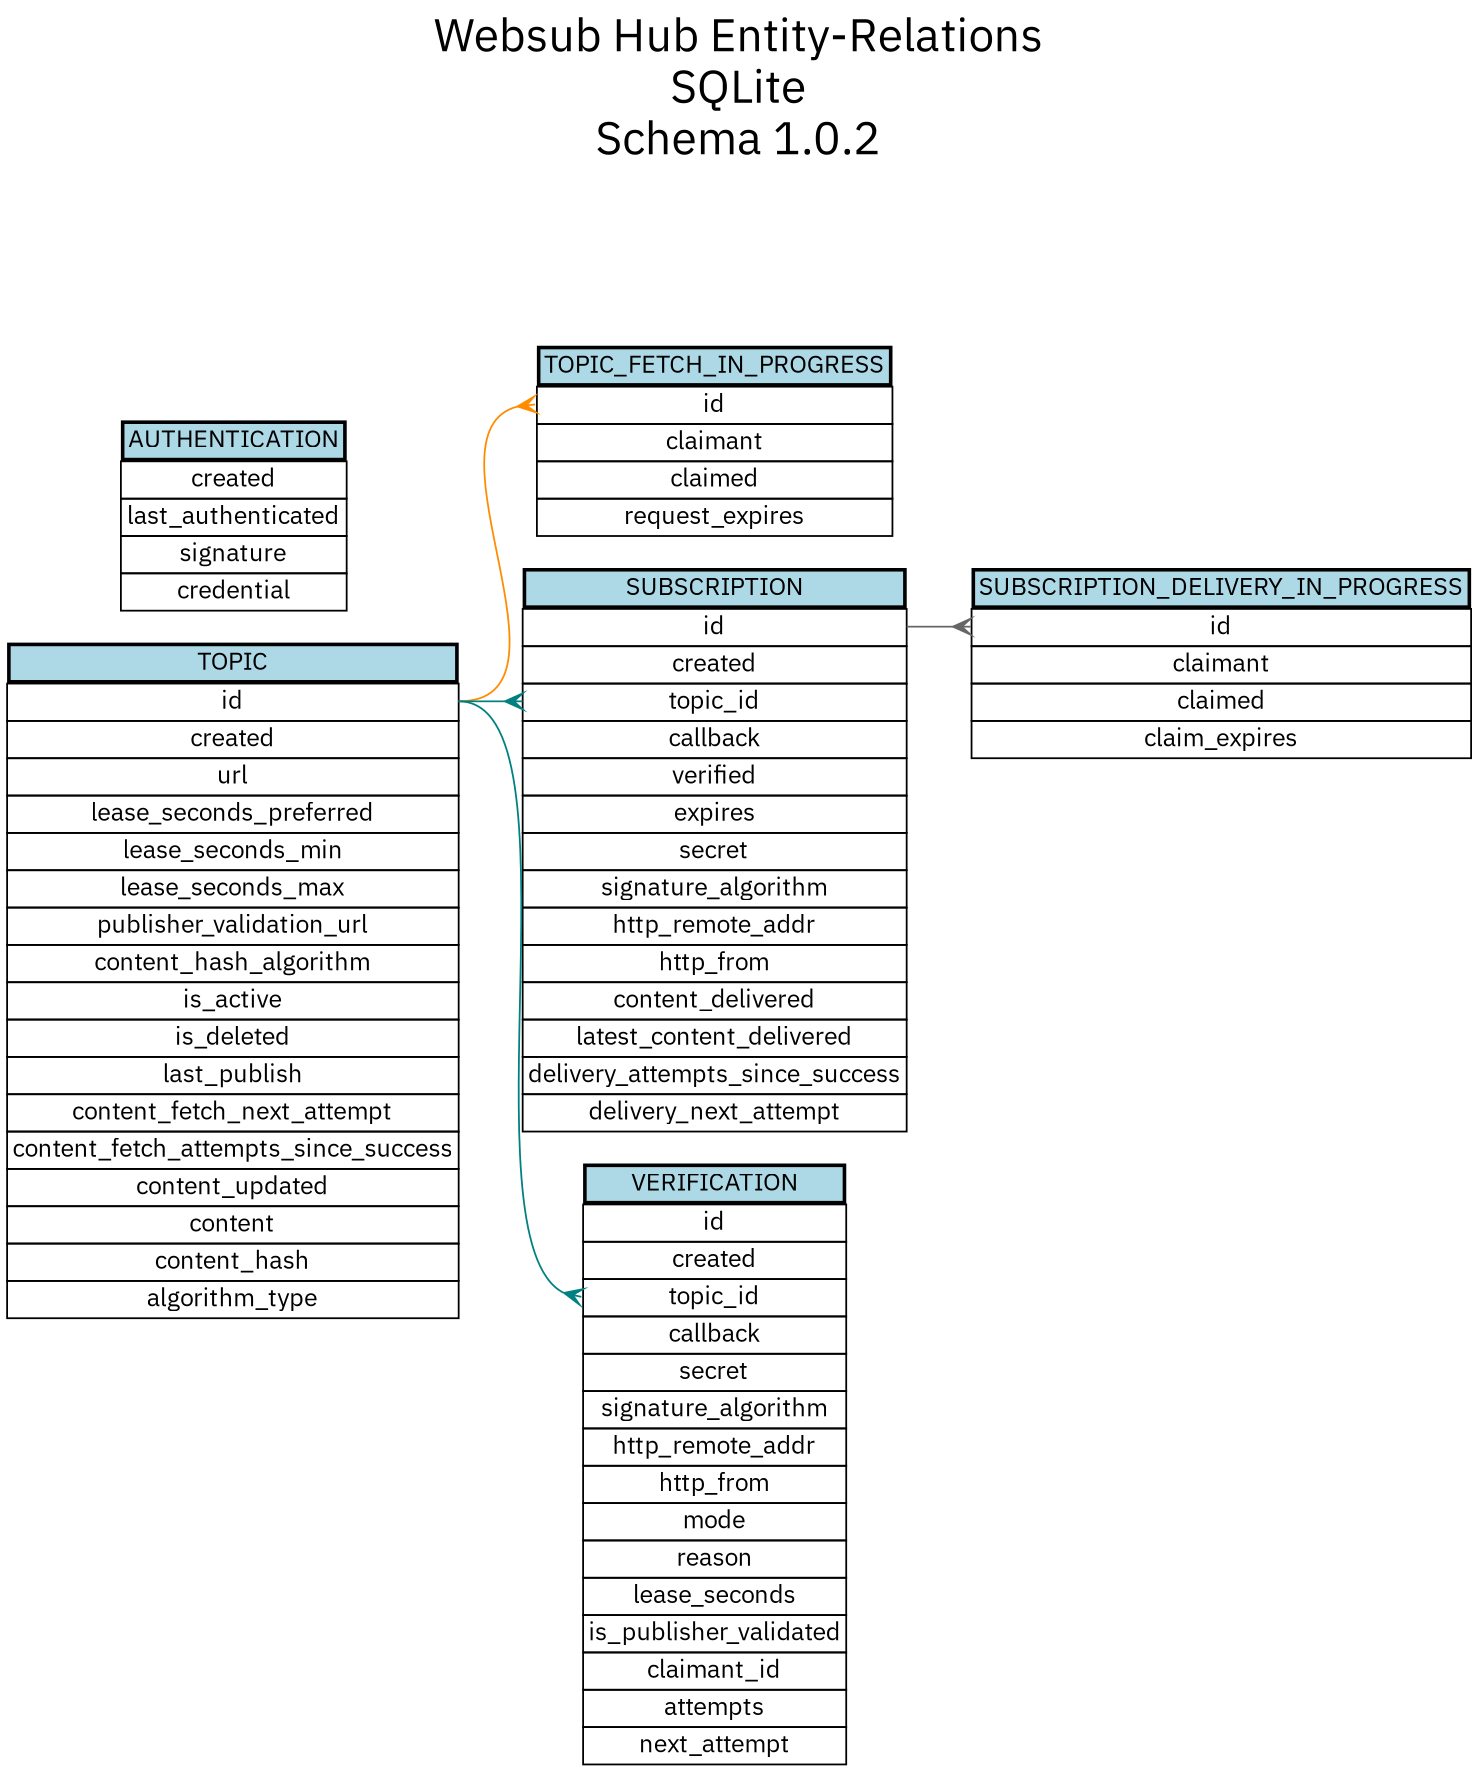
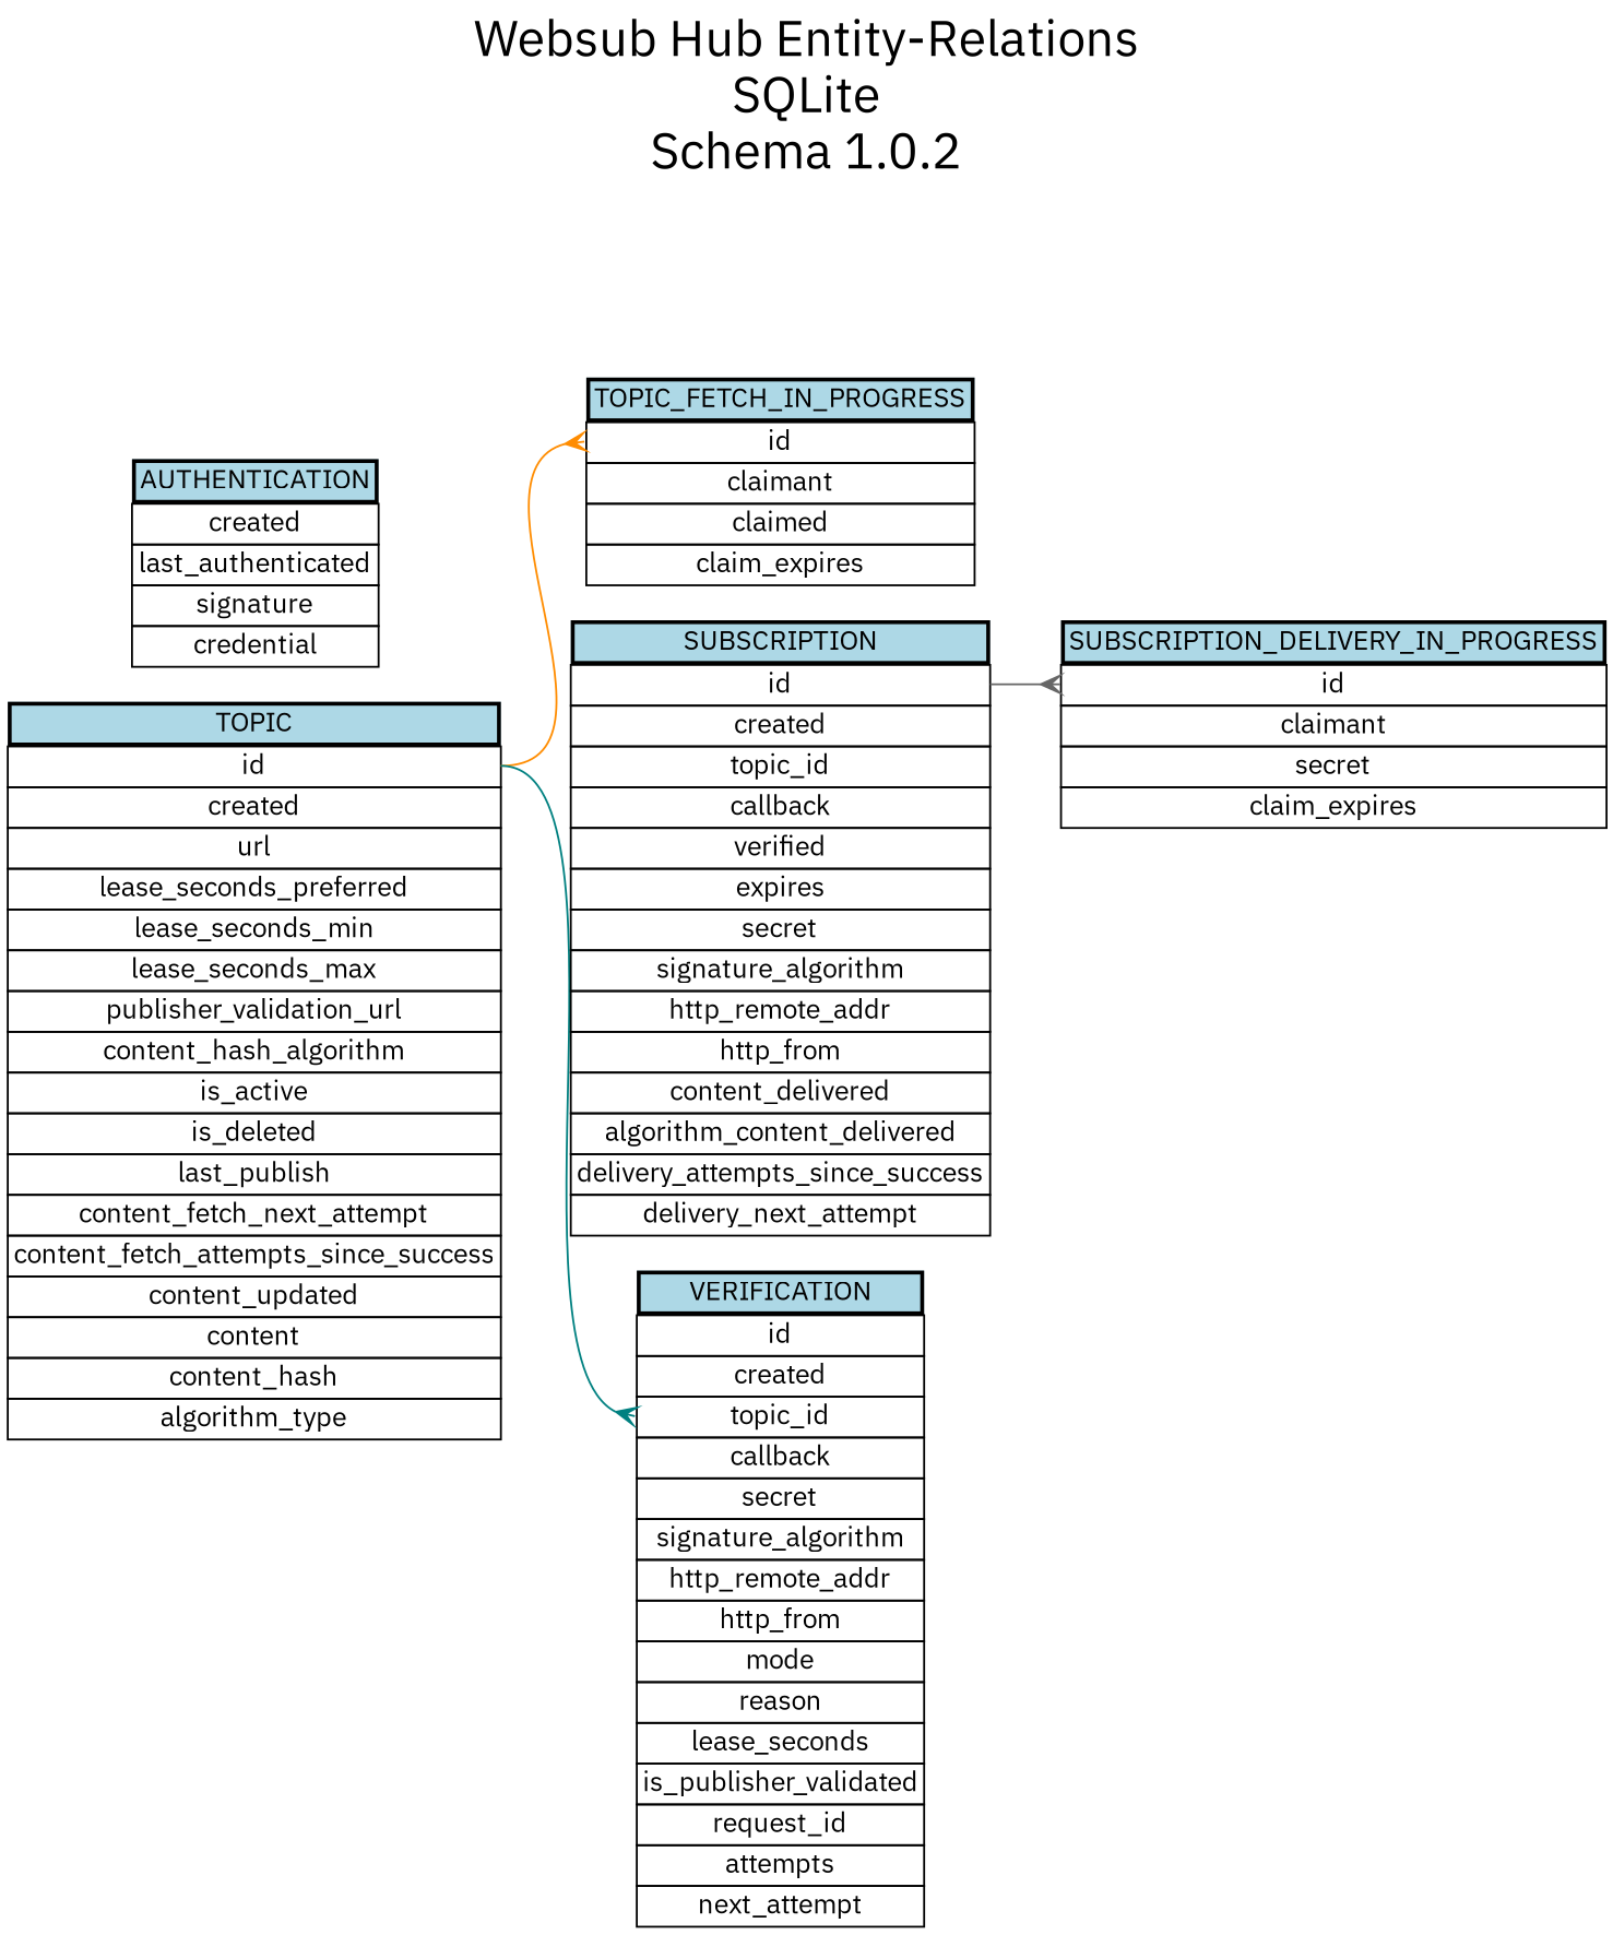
  digraph {
    fontname="IBM Plex Sans"
    fontsize=26
    label="Websub Hub Entity-Relations\nSQLite\nSchema 1.0.2"
    labelloc=t
    rankdir=LR
    splines=true
    node [fontname="IBM Plex Sans" shape=plain]
    edge [arrowhead=crow color=teal fontname="IBM Plex Sans" headport=fk_id tailport=pk_id]
    n1 [label=< 	<table cellspacing="0" cellborder="1" border="0"> 		<tr><td border="2" bgcolor="lightblue">TOPIC</td></tr> 		<tr><td port="pk_id">id</td></tr> 		<tr><td port="">created</td></tr> 		<tr><td port="">url</td></tr> 		<tr><td port="">lease_seconds_preferred</td></tr> 		<tr><td port="">lease_seconds_min</td></tr> 		<tr><td port="">lease_seconds_max</td></tr> 		<tr><td port="">publisher_validation_url</td></tr> 		<tr><td port="">content_hash_algorithm</td></tr> 		<tr><td port="">is_active</td></tr> 		<tr><td port="">is_deleted</td></tr> 		<tr><td port="">last_publish</td></tr> 		<tr><td port="">content_fetch_next_attempt</td></tr> 		<tr><td port="">content_fetch_attempts_since_success</td></tr> 		<tr><td port="">content_updated</td></tr> 		<tr><td port="">content</td></tr> 		<tr><td port="">content_hash</td></tr> 		<tr><td port="">algorithm_type</td></tr> 	</table> 	>]
-   n2 [label=< 	<table cellspacing="0" cellborder="1" border="0"> 		<tr><td border="2" bgcolor="lightblue">TOPIC_FETCH_IN_PROGRESS</td></tr> 		<tr><td port="fk_id">id</td></tr> 		<tr><td port="">claimant</td></tr> 		<tr><td port="">claimed</td></tr> 		<tr><td port="">request_expires</td></tr> 	</table> 	>]
-   n3 [label=< 	<table cellspacing="0" cellborder="1" border="0"> 		<tr><td border="2" bgcolor="lightblue">SUBSCRIPTION</td></tr> 		<tr><td port="pk_id">id</td></tr> 		<tr><td port="">created</td></tr> 		<tr><td port="fk_topic_id">topic_id</td></tr> 		<tr><td port="">callback</td></tr> 		<tr><td port="">verified</td></tr> 		<tr><td port="">expires</td></tr> 		<tr><td port="">secret</td></tr> 		<tr><td port="">signature_algorithm</td></tr> 		<tr><td port="">http_remote_addr</td></tr> 		<tr><td port="">http_from</td></tr> 		<tr><td port="">content_delivered</td></tr> 		<tr><td port="">latest_content_delivered</td></tr> 		<tr><td port="">delivery_attempts_since_success</td></tr> 		<tr><td port="">delivery_next_attempt</td></tr> 	</table> 	>]
-   n4 [label=< 	<table cellspacing="0" cellborder="1" border="0"> 		<tr><td border="2" bgcolor="lightblue">VERIFICATION</td></tr> 		<tr><td port="pk_id">id</td></tr> 		<tr><td port="">created</td></tr> 		<tr><td port="fk_topic_id">topic_id</td></tr> 		<tr><td port="">callback</td></tr> 		<tr><td port="">secret</td></tr> 		<tr><td port="">signature_algorithm</td></tr> 		<tr><td port="">http_remote_addr</td></tr> 		<tr><td port="">http_from</td></tr> 		<tr><td port="">mode</td></tr> 		<tr><td port="">reason</td></tr> 		<tr><td port="">lease_seconds</td></tr> 		<tr><td port="">is_publisher_validated</td></tr> 		<tr><td port="">claimant_id</td></tr> 		<tr><td port="">attempts</td></tr> 		<tr><td port="">next_attempt</td></tr> 	</table> 	>]
-   n5 [label=< 	<table cellspacing="0" cellborder="1" border="0"> 		<tr><td border="2" bgcolor="lightblue">SUBSCRIPTION_DELIVERY_IN_PROGRESS</td></tr> 		<tr><td port="fk_id">id</td></tr> 		<tr><td port="">claimant</td></tr> 		<tr><td port="">claimed</td></tr> 		<tr><td port="">claim_expires</td></tr> 	</table> 	>]
+   n2 [label=< 	<table cellspacing="0" cellborder="1" border="0"> 		<tr><td border="2" bgcolor="lightblue">TOPIC_FETCH_IN_PROGRESS</td></tr> 		<tr><td port="fk_id">id</td></tr> 		<tr><td port="">claimant</td></tr> 		<tr><td port="">claimed</td></tr> 		<tr><td port="">claim_expires</td></tr> 	</table> 	>]
+   n3 [label=< 	<table cellspacing="0" cellborder="1" border="0"> 		<tr><td border="2" bgcolor="lightblue">SUBSCRIPTION</td></tr> 		<tr><td port="pk_id">id</td></tr> 		<tr><td port="">created</td></tr> 		<tr><td port="fk_topic_id">topic_id</td></tr> 		<tr><td port="">callback</td></tr> 		<tr><td port="">verified</td></tr> 		<tr><td port="">expires</td></tr> 		<tr><td port="">secret</td></tr> 		<tr><td port="">signature_algorithm</td></tr> 		<tr><td port="">http_remote_addr</td></tr> 		<tr><td port="">http_from</td></tr> 		<tr><td port="">content_delivered</td></tr> 		<tr><td port="">algorithm_content_delivered</td></tr> 		<tr><td port="">delivery_attempts_since_success</td></tr> 		<tr><td port="">delivery_next_attempt</td></tr> 	</table> 	>]
+   n4 [label=< 	<table cellspacing="0" cellborder="1" border="0"> 		<tr><td border="2" bgcolor="lightblue">VERIFICATION</td></tr> 		<tr><td port="pk_id">id</td></tr> 		<tr><td port="">created</td></tr> 		<tr><td port="fk_topic_id">topic_id</td></tr> 		<tr><td port="">callback</td></tr> 		<tr><td port="">secret</td></tr> 		<tr><td port="">signature_algorithm</td></tr> 		<tr><td port="">http_remote_addr</td></tr> 		<tr><td port="">http_from</td></tr> 		<tr><td port="">mode</td></tr> 		<tr><td port="">reason</td></tr> 		<tr><td port="">lease_seconds</td></tr> 		<tr><td port="">is_publisher_validated</td></tr> 		<tr><td port="">request_id</td></tr> 		<tr><td port="">attempts</td></tr> 		<tr><td port="">next_attempt</td></tr> 	</table> 	>]
+   n5 [label=< 	<table cellspacing="0" cellborder="1" border="0"> 		<tr><td border="2" bgcolor="lightblue">SUBSCRIPTION_DELIVERY_IN_PROGRESS</td></tr> 		<tr><td port="fk_id">id</td></tr> 		<tr><td port="">claimant</td></tr> 		<tr><td port="">secret</td></tr> 		<tr><td port="">claim_expires</td></tr> 	</table> 	>]
    n6 [label=< 	<table cellspacing="0" cellborder="1" border="0"> 		<tr><td border="2" bgcolor="lightblue">AUTHENTICATION</td></tr> 		<tr><td port="">created</td></tr> 		<tr><td port="">last_authenticated</td></tr> 		<tr><td port="">signature</td></tr> 		<tr><td port="">credential</td></tr> 	</table> 	>]
    n1 -> n2 [color=darkorange]
-   n1 -> n3 [headport=fk_topic_id]
    n1 -> n4 [headport=fk_topic_id]
    n3 -> n5 [color=gray40]
  }
